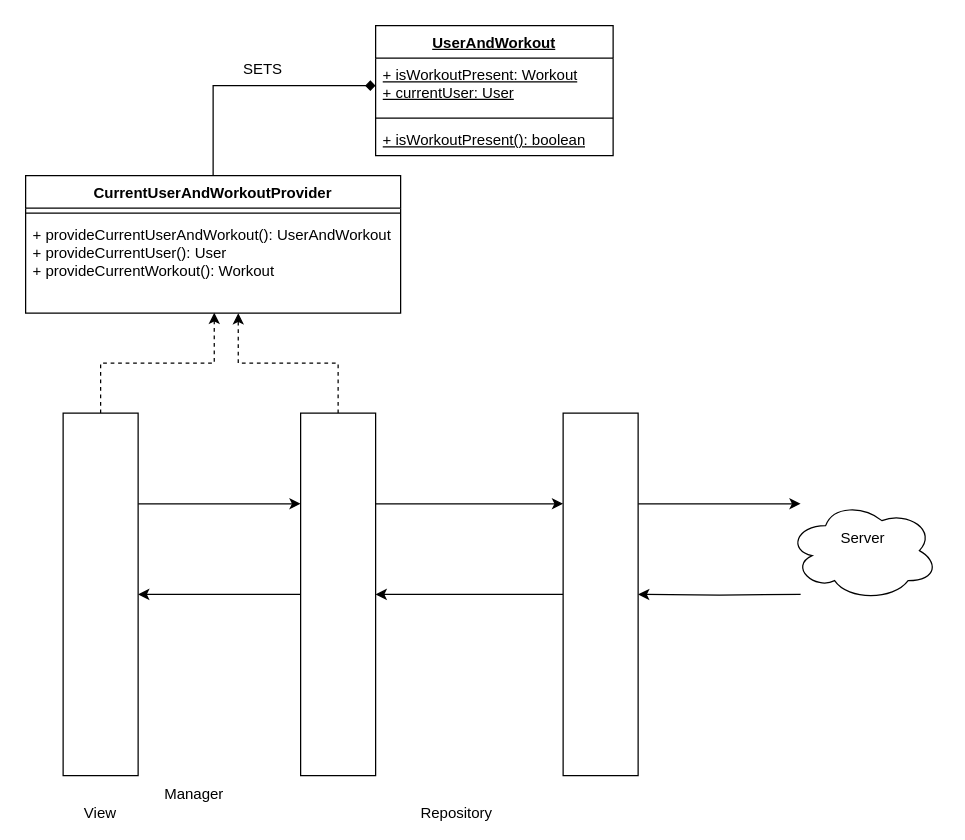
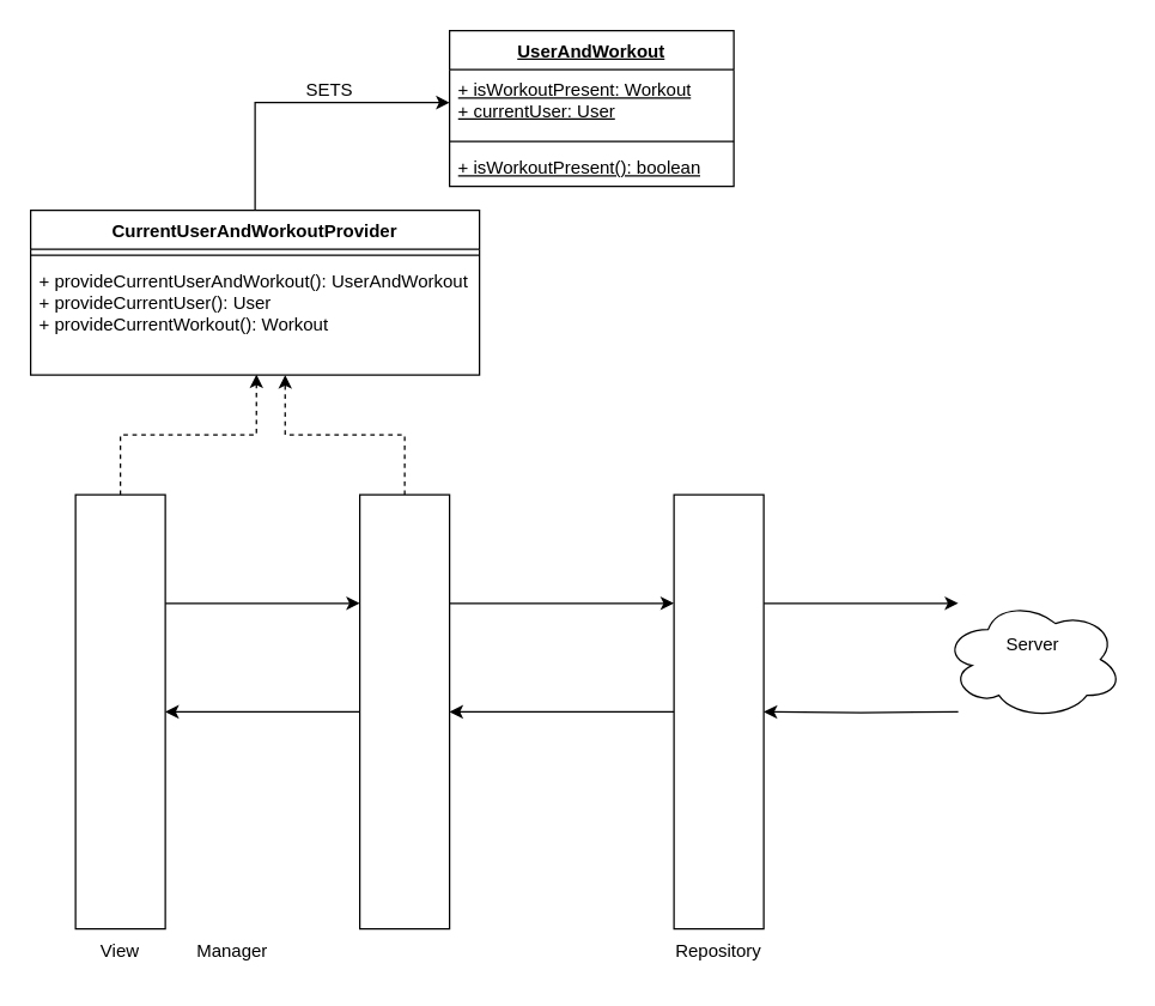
  <mxCell id="0" />
  <mxCell id="1" parent="0" />
  <mxCell id="2" style="edgeStyle=orthogonalEdgeStyle;rounded=0;orthogonalLoop=1;jettySize=auto;html=1;exitX=1;exitY=0.25;exitDx=0;exitDy=0;entryX=0;entryY=0.25;entryDx=0;entryDy=0;" edge="1" parent="1" source="4" target="8"><mxGeometry relative="1" as="geometry" /></mxCell>
  <mxCell id="3" style="edgeStyle=orthogonalEdgeStyle;rounded=0;orthogonalLoop=1;jettySize=auto;html=1;exitX=0.5;exitY=0;exitDx=0;exitDy=0;entryX=0.503;entryY=0.996;entryDx=0;entryDy=0;entryPerimeter=0;dashed=1;" edge="1" parent="1" source="4" target="25"><mxGeometry relative="1" as="geometry" /></mxCell>
  <mxCell id="4" value="" style="rounded=0;whiteSpace=wrap;html=1;" vertex="1" parent="1"><mxGeometry x="50" y="330" width="60" height="290" as="geometry" /></mxCell>
  <mxCell id="5" style="edgeStyle=orthogonalEdgeStyle;rounded=0;orthogonalLoop=1;jettySize=auto;html=1;exitX=0;exitY=0.5;exitDx=0;exitDy=0;entryX=1;entryY=0.5;entryDx=0;entryDy=0;" edge="1" parent="1" source="8" target="4"><mxGeometry relative="1" as="geometry" /></mxCell>
  <mxCell id="6" style="edgeStyle=orthogonalEdgeStyle;rounded=0;orthogonalLoop=1;jettySize=auto;html=1;exitX=1;exitY=0.25;exitDx=0;exitDy=0;entryX=0;entryY=0.25;entryDx=0;entryDy=0;" edge="1" parent="1" source="8" target="11"><mxGeometry relative="1" as="geometry" /></mxCell>
  <mxCell id="7" style="edgeStyle=orthogonalEdgeStyle;rounded=0;orthogonalLoop=1;jettySize=auto;html=1;exitX=0.5;exitY=0;exitDx=0;exitDy=0;entryX=0.567;entryY=1;entryDx=0;entryDy=0;entryPerimeter=0;dashed=1;" edge="1" parent="1" source="8" target="25"><mxGeometry relative="1" as="geometry" /></mxCell>
  <mxCell id="8" value="" style="rounded=0;whiteSpace=wrap;html=1;" vertex="1" parent="1"><mxGeometry x="240" y="330" width="60" height="290" as="geometry" /></mxCell>
  <mxCell id="9" style="edgeStyle=orthogonalEdgeStyle;rounded=0;orthogonalLoop=1;jettySize=auto;html=1;exitX=0;exitY=0.5;exitDx=0;exitDy=0;entryX=1;entryY=0.5;entryDx=0;entryDy=0;" edge="1" parent="1" source="11" target="8"><mxGeometry relative="1" as="geometry" /></mxCell>
  <mxCell id="10" style="edgeStyle=orthogonalEdgeStyle;rounded=0;orthogonalLoop=1;jettySize=auto;html=1;exitX=1;exitY=0.25;exitDx=0;exitDy=0;entryX=0;entryY=0.25;entryDx=0;entryDy=0;" edge="1" parent="1" source="11"><mxGeometry relative="1" as="geometry"><mxPoint x="640" y="402.5" as="targetPoint" /></mxGeometry></mxCell>
  <mxCell id="11" value="" style="rounded=0;whiteSpace=wrap;html=1;" vertex="1" parent="1"><mxGeometry x="450" y="330" width="60" height="290" as="geometry" /></mxCell>
  <mxCell id="12" value="&lt;u&gt;UserAndWorkout&lt;/u&gt;" style="swimlane;fontStyle=1;align=center;verticalAlign=top;childLayout=stackLayout;horizontal=1;startSize=26;horizontalStack=0;resizeParent=1;resizeParentMax=0;resizeLast=0;collapsible=1;marginBottom=0;whiteSpace=wrap;html=1;" vertex="1" parent="1"><mxGeometry x="300" y="20" width="190" height="104" as="geometry" /></mxCell>
  <mxCell id="13" value="&lt;div&gt;&lt;u&gt;+ isWorkoutPresent: Workout&lt;/u&gt;&lt;/div&gt;&lt;div&gt;&lt;u&gt;+ currentUser: User&lt;/u&gt;&lt;br&gt;&lt;/div&gt;" style="text;strokeColor=none;fillColor=none;align=left;verticalAlign=top;spacingLeft=4;spacingRight=4;overflow=hidden;rotatable=0;points=[[0,0.5],[1,0.5]];portConstraint=eastwest;whiteSpace=wrap;html=1;" vertex="1" parent="12"><mxGeometry y="26" width="190" height="44" as="geometry" /></mxCell>
  <mxCell id="14" value="" style="line;strokeWidth=1;fillColor=none;align=left;verticalAlign=middle;spacingTop=-1;spacingLeft=3;spacingRight=3;rotatable=0;labelPosition=right;points=[];portConstraint=eastwest;strokeColor=inherit;" vertex="1" parent="12"><mxGeometry y="70" width="190" height="8" as="geometry" /></mxCell>
  <mxCell id="15" value="&lt;u&gt;+ isWorkoutPresent(): boolean&lt;/u&gt;" style="text;strokeColor=none;fillColor=none;align=left;verticalAlign=top;spacingLeft=4;spacingRight=4;overflow=hidden;rotatable=0;points=[[0,0.5],[1,0.5]];portConstraint=eastwest;whiteSpace=wrap;html=1;" vertex="1" parent="12"><mxGeometry y="78" width="190" height="26" as="geometry" /></mxCell>
- <mxCell id="16" value="&lt;div&gt;View&lt;/div&gt;" style="text;html=1;strokeColor=none;fillColor=none;align=center;verticalAlign=middle;whiteSpace=wrap;rounded=0;" vertex="1" parent="1"><mxGeometry x="50" y="635" width="60" height="30" as="geometry" /></mxCell>
- <mxCell id="17" value="&lt;div&gt;Repository&lt;/div&gt;" style="text;html=1;strokeColor=none;fillColor=none;align=center;verticalAlign=middle;whiteSpace=wrap;rounded=0;" vertex="1" parent="1"><mxGeometry x="335" y="635" width="60" height="30" as="geometry" /></mxCell>
+ <mxCell id="16" value="&lt;div&gt;View&lt;/div&gt;" style="text;html=1;strokeColor=none;fillColor=none;align=center;verticalAlign=middle;whiteSpace=wrap;rounded=0;" vertex="1" parent="1"><mxGeometry x="50" y="620" width="60" height="30" as="geometry" /></mxCell>
+ <mxCell id="17" value="&lt;div&gt;Repository&lt;/div&gt;" style="text;html=1;strokeColor=none;fillColor=none;align=center;verticalAlign=middle;whiteSpace=wrap;rounded=0;" vertex="1" parent="1"><mxGeometry x="450" y="620" width="60" height="30" as="geometry" /></mxCell>
  <mxCell id="18" value="Manager" style="text;html=1;strokeColor=none;fillColor=none;align=center;verticalAlign=middle;whiteSpace=wrap;rounded=0;" vertex="1" parent="1"><mxGeometry x="125" y="620" width="60" height="30" as="geometry" /></mxCell>
  <mxCell id="19" style="edgeStyle=orthogonalEdgeStyle;rounded=0;orthogonalLoop=1;jettySize=auto;html=1;exitX=0;exitY=0.5;exitDx=0;exitDy=0;entryX=1;entryY=0.5;entryDx=0;entryDy=0;" edge="1" parent="1" target="11"><mxGeometry relative="1" as="geometry"><mxPoint x="640" y="475" as="sourcePoint" /></mxGeometry></mxCell>
  <mxCell id="20" value="" style="ellipse;shape=cloud;whiteSpace=wrap;html=1;" vertex="1" parent="1"><mxGeometry x="630" y="400" width="120" height="80" as="geometry" /></mxCell>
  <mxCell id="21" value="Server" style="text;html=1;strokeColor=none;fillColor=none;align=center;verticalAlign=middle;whiteSpace=wrap;rounded=0;" vertex="1" parent="1"><mxGeometry x="660" y="415" width="60" height="30" as="geometry" /></mxCell>
- <mxCell id="22" style="edgeStyle=orthogonalEdgeStyle;rounded=0;orthogonalLoop=1;jettySize=auto;html=1;exitX=0.5;exitY=0;exitDx=0;exitDy=0;entryX=0;entryY=0.5;entryDx=0;entryDy=0;endArrow=diamond;" edge="1" parent="1" source="23" target="13"><mxGeometry relative="1" as="geometry" /></mxCell>
+ <mxCell id="22" style="edgeStyle=orthogonalEdgeStyle;rounded=0;orthogonalLoop=1;jettySize=auto;html=1;exitX=0.5;exitY=0;exitDx=0;exitDy=0;entryX=0;entryY=0.5;entryDx=0;entryDy=0;" edge="1" parent="1" source="23" target="13"><mxGeometry relative="1" as="geometry" /></mxCell>
  <mxCell id="23" value="&lt;div&gt;CurrentUserAndWorkoutProvider&lt;/div&gt;" style="swimlane;fontStyle=1;align=center;verticalAlign=top;childLayout=stackLayout;horizontal=1;startSize=26;horizontalStack=0;resizeParent=1;resizeParentMax=0;resizeLast=0;collapsible=1;marginBottom=0;whiteSpace=wrap;html=1;" vertex="1" parent="1"><mxGeometry x="20" y="140" width="300" height="110" as="geometry" /></mxCell>
  <mxCell id="24" value="" style="line;strokeWidth=1;fillColor=none;align=left;verticalAlign=middle;spacingTop=-1;spacingLeft=3;spacingRight=3;rotatable=0;labelPosition=right;points=[];portConstraint=eastwest;strokeColor=inherit;" vertex="1" parent="23"><mxGeometry y="26" width="300" height="8" as="geometry" /></mxCell>
  <mxCell id="25" value="&lt;div&gt;+ provideCurrentUserAndWorkout(): UserAndWorkout&lt;/div&gt;&lt;div&gt;+ provideCurrentUser(): User&lt;/div&gt;&lt;div&gt;+ provideCurrentWorkout(): Workout&lt;br&gt;&lt;/div&gt;" style="text;strokeColor=none;fillColor=none;align=left;verticalAlign=top;spacingLeft=4;spacingRight=4;overflow=hidden;rotatable=0;points=[[0,0.5],[1,0.5]];portConstraint=eastwest;whiteSpace=wrap;html=1;" vertex="1" parent="23"><mxGeometry y="34" width="300" height="76" as="geometry" /></mxCell>
- <mxCell id="26" value="SETS" style="text;html=1;strokeColor=none;fillColor=none;align=center;verticalAlign=middle;whiteSpace=wrap;rounded=0;" vertex="1" parent="1"><mxGeometry x="180" y="40" width="60" height="30" as="geometry" /></mxCell>
+ <mxCell id="26" value="SETS" style="text;html=1;strokeColor=none;fillColor=none;align=center;verticalAlign=middle;whiteSpace=wrap;rounded=0;" vertex="1" parent="1"><mxGeometry x="190" y="45" width="60" height="30" as="geometry" /></mxCell>
